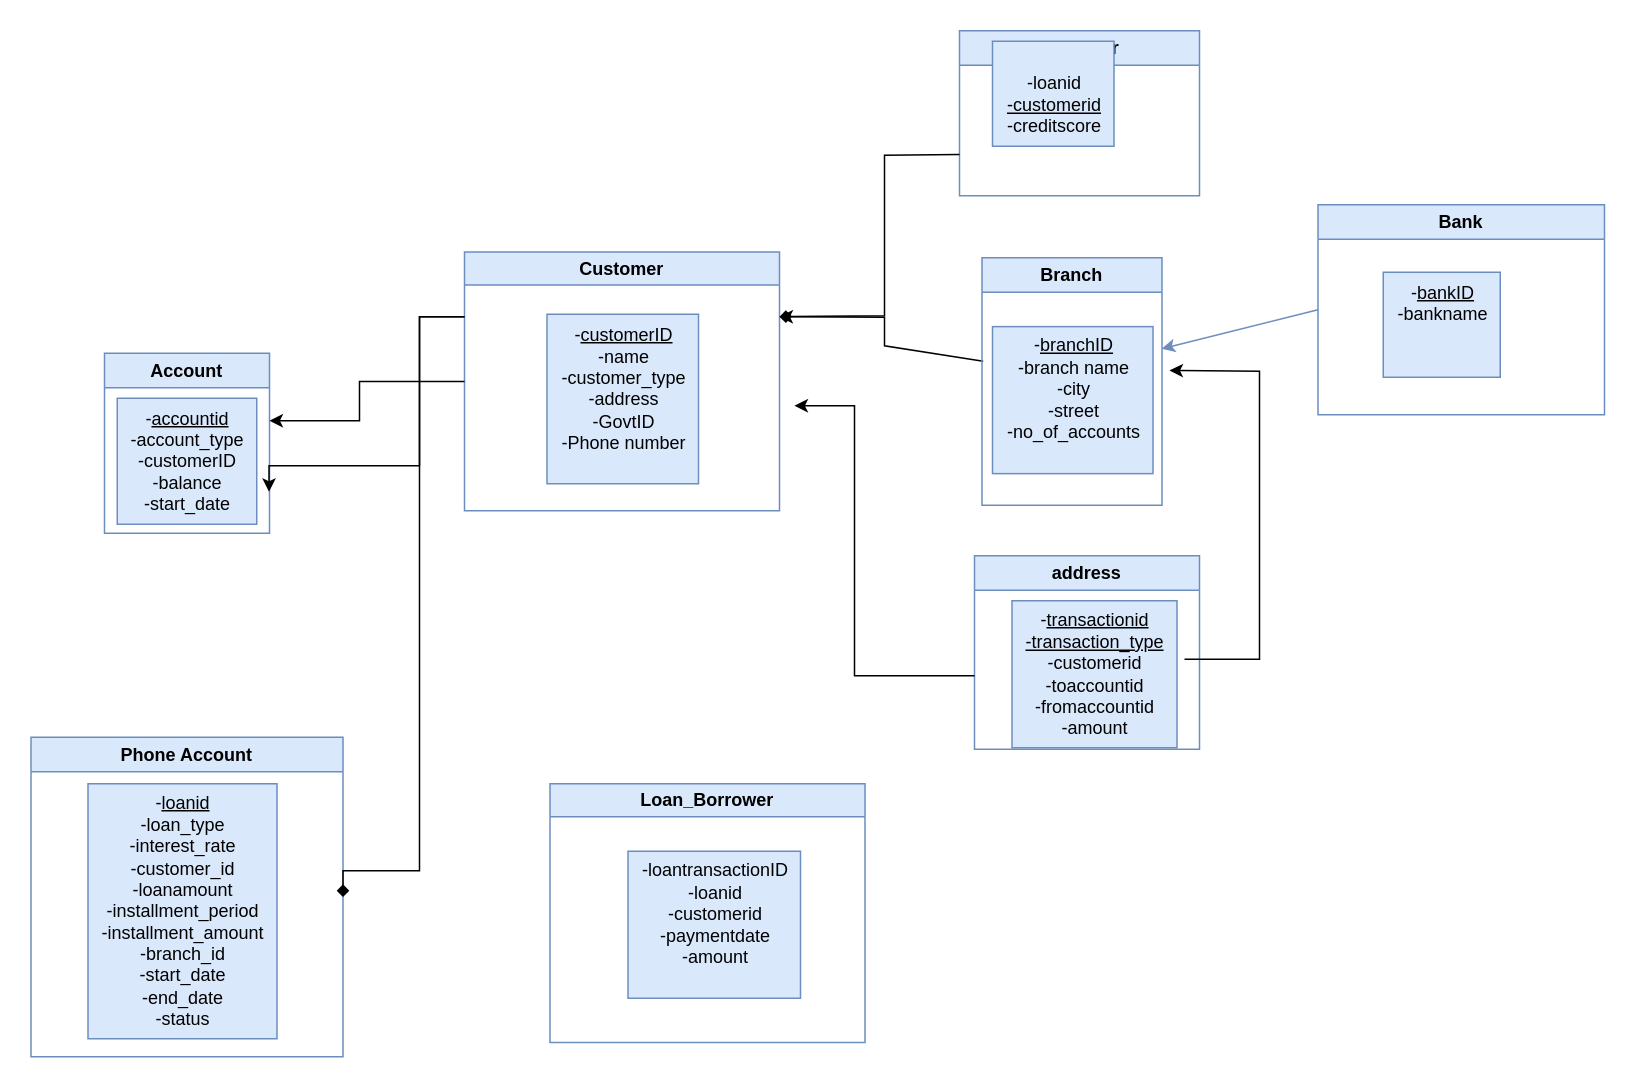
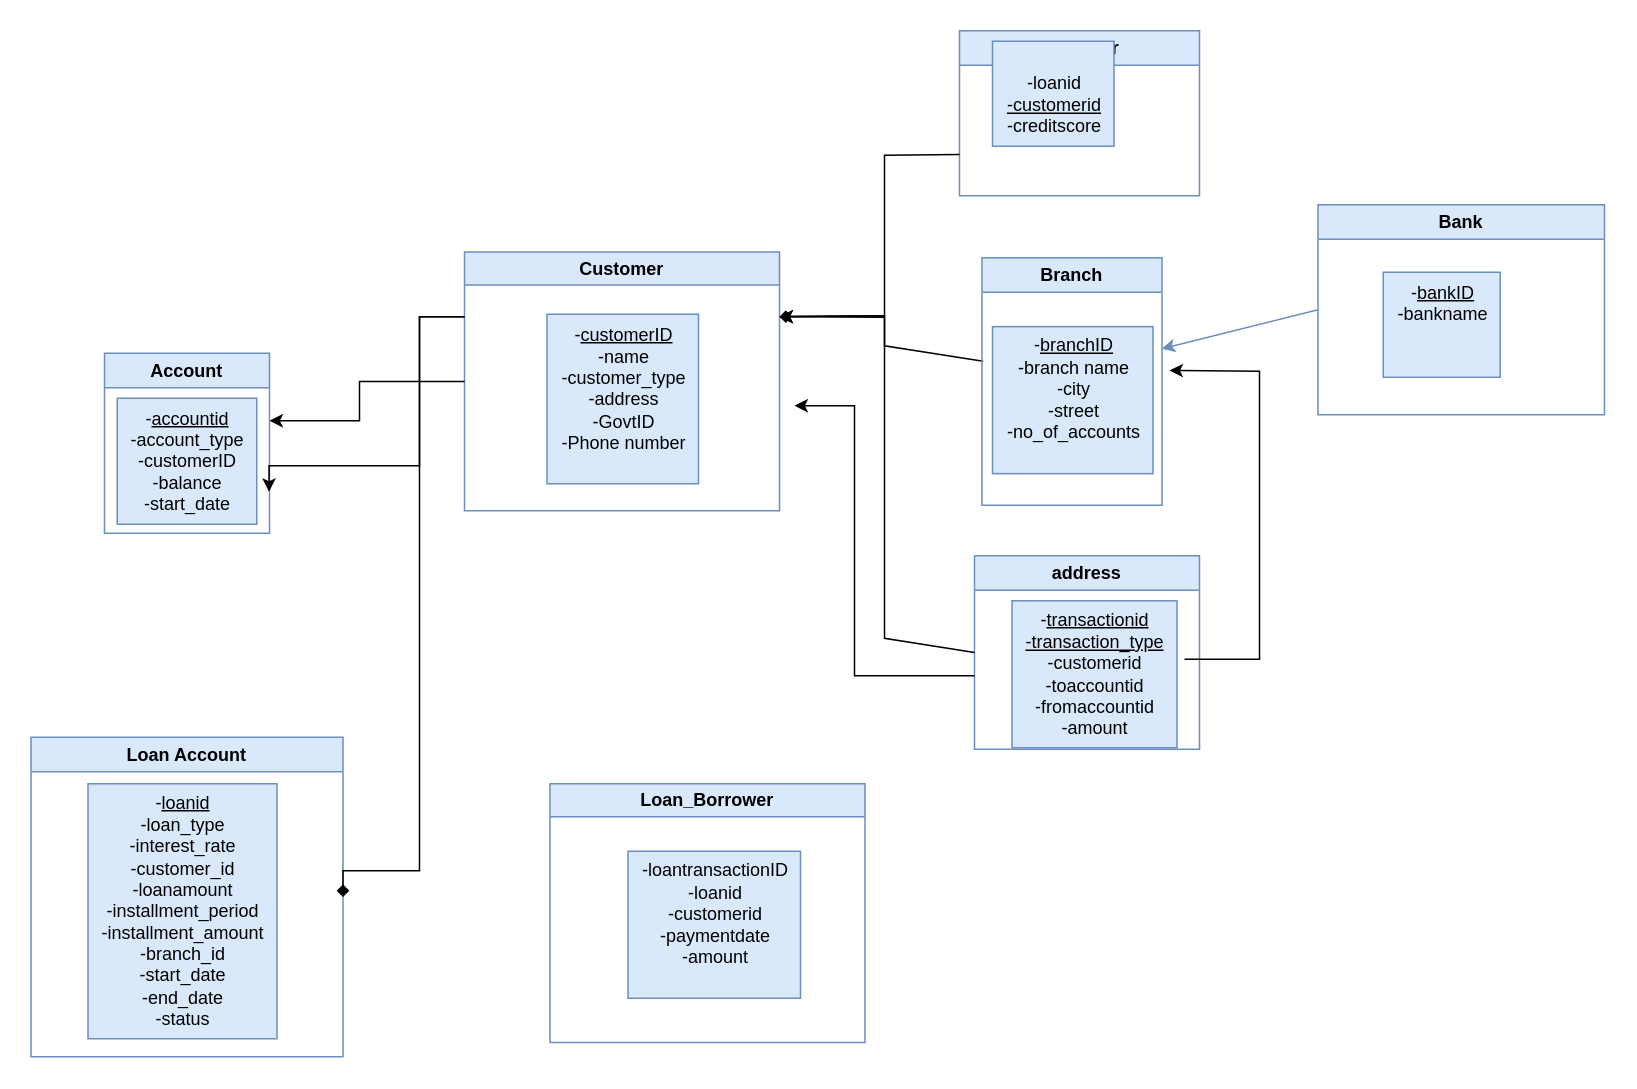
  <mxCell id="0" />
  <mxCell id="1" parent="0" />
  <mxCell id="2" value="Customer" style="swimlane;whiteSpace=wrap;html=1;startSize=22;fillColor=#dae8fc;strokeColor=#6c8ebf;" parent="1" vertex="1"><mxGeometry x="309" y="167.5" width="210" height="172.5" as="geometry" /></mxCell>
  <mxCell id="3" value="-&lt;u&gt;customerID&lt;/u&gt;&lt;div&gt;-name&lt;/div&gt;&lt;div&gt;-customer_type&lt;/div&gt;&lt;div&gt;-address&lt;/div&gt;&lt;div&gt;-GovtID&lt;/div&gt;&lt;div&gt;-Phone number&lt;/div&gt;&lt;div&gt;&lt;br&gt;&lt;/div&gt;" style="text;html=1;align=center;verticalAlign=middle;resizable=0;points=[];autosize=1;strokeColor=#6c8ebf;fillColor=#dae8fc;" parent="2" vertex="1"><mxGeometry x="55" y="41.5" width="101" height="113" as="geometry" /></mxCell>
  <mxCell id="4" value="Account" style="swimlane;whiteSpace=wrap;html=1;fillColor=#dae8fc;strokeColor=#6c8ebf;" parent="1" vertex="1"><mxGeometry x="69" y="235" width="110" height="120" as="geometry" /></mxCell>
  <mxCell id="5" value="&lt;div&gt;-&lt;u&gt;accountid&lt;/u&gt;&lt;/div&gt;&lt;div&gt;-account_type&lt;/div&gt;&lt;div&gt;-customerID&lt;/div&gt;&lt;div&gt;-balance&lt;/div&gt;&lt;div&gt;-start_date&lt;/div&gt;" style="text;html=1;align=center;verticalAlign=middle;resizable=0;points=[];autosize=1;strokeColor=#6c8ebf;fillColor=#dae8fc;" parent="4" vertex="1"><mxGeometry x="8.5" y="30" width="93" height="84" as="geometry" /></mxCell>
  <mxCell id="6" value="Bank" style="swimlane;whiteSpace=wrap;html=1;fillColor=#dae8fc;strokeColor=#6c8ebf;" parent="1" vertex="1"><mxGeometry x="878" y="136" width="191" height="140" as="geometry" /></mxCell>
  <mxCell id="7" value="-&lt;u&gt;bankID&lt;/u&gt;&lt;div&gt;-bankname&lt;/div&gt;&lt;div&gt;&lt;br&gt;&lt;/div&gt;&lt;div&gt;&lt;br&gt;&lt;/div&gt;" style="text;html=1;align=center;verticalAlign=middle;resizable=0;points=[];autosize=1;strokeColor=#6c8ebf;fillColor=#dae8fc;rotation=0;" parent="6" vertex="1"><mxGeometry x="43.5" y="45" width="78" height="70" as="geometry" /></mxCell>
  <mxCell id="8" value="address" style="swimlane;whiteSpace=wrap;html=1;fillColor=#dae8fc;strokeColor=#6c8ebf;" parent="1" vertex="1"><mxGeometry x="649" y="370" width="150" height="129" as="geometry" /></mxCell>
  <mxCell id="9" value="-&lt;u&gt;transactionid&lt;/u&gt;&lt;div&gt;&lt;u&gt;-transaction_type&lt;br&gt;&lt;/u&gt;&lt;div&gt;-customerid&lt;/div&gt;&lt;div&gt;-toaccountid&lt;/div&gt;&lt;div&gt;-fromaccountid&lt;/div&gt;&lt;div&gt;-amount&lt;/div&gt;&lt;/div&gt;" style="text;html=1;align=center;verticalAlign=middle;resizable=0;points=[];autosize=1;strokeColor=#6c8ebf;fillColor=#dae8fc;" parent="8" vertex="1"><mxGeometry x="25" y="30" width="110" height="98" as="geometry" /></mxCell>
- <mxCell id="10" value="Phone Account" style="swimlane;whiteSpace=wrap;html=1;fillColor=#dae8fc;strokeColor=#6c8ebf;" parent="1" vertex="1"><mxGeometry x="20" y="491" width="208" height="213" as="geometry" /></mxCell>
+ <mxCell id="10" value="Loan Account" style="swimlane;whiteSpace=wrap;html=1;fillColor=#dae8fc;strokeColor=#6c8ebf;" parent="1" vertex="1"><mxGeometry x="20" y="491" width="208" height="213" as="geometry" /></mxCell>
  <mxCell id="11" value="-&lt;u&gt;loanid&lt;/u&gt;&lt;div&gt;-loan_type&lt;/div&gt;&lt;div&gt;-interest_rate&lt;/div&gt;&lt;div&gt;-customer_id&lt;/div&gt;&lt;div&gt;-loanamount&lt;/div&gt;&lt;div&gt;-installment_period&lt;/div&gt;&lt;div&gt;-installment_amount&lt;/div&gt;&lt;div&gt;-branch_id&lt;/div&gt;&lt;div&gt;-start_date&lt;/div&gt;&lt;div&gt;-end_date&lt;/div&gt;&lt;div&gt;-status&lt;/div&gt;" style="text;html=1;align=center;verticalAlign=middle;resizable=0;points=[];autosize=1;strokeColor=#6c8ebf;fillColor=#dae8fc;" parent="10" vertex="1"><mxGeometry x="38" y="31" width="126" height="170" as="geometry" /></mxCell>
  <mxCell id="12" value="" style="edgeStyle=orthogonalEdgeStyle;rounded=0;orthogonalLoop=1;jettySize=auto;html=1;exitX=0;exitY=0.5;exitDx=0;exitDy=0;" parent="1" source="2" edge="1"><mxGeometry relative="1" as="geometry"><Array as="points"><mxPoint x="239" y="254" /><mxPoint x="239" y="280" /></Array><mxPoint x="329" y="270" as="sourcePoint" /><mxPoint x="179" y="280" as="targetPoint" /></mxGeometry></mxCell>
  <mxCell id="13" value="" style="endArrow=classic;html=1;rounded=0;exitX=-0.058;exitY=0.235;exitDx=0;exitDy=0;exitPerimeter=0;entryX=1;entryY=0.25;entryDx=0;entryDy=0;" parent="1" source="24" target="2" edge="1"><mxGeometry width="50" height="50" relative="1" as="geometry"><mxPoint x="539" y="220" as="sourcePoint" /><mxPoint x="539" y="210" as="targetPoint" /><Array as="points"><mxPoint x="589" y="230" /><mxPoint x="589" y="211" /></Array></mxGeometry></mxCell>
  <mxCell id="14" value="Borrower" style="swimlane;whiteSpace=wrap;html=1;fillColor=#dae8fc;strokeColor=#6c8ebf;" parent="1" vertex="1"><mxGeometry x="639" y="20" width="160" height="110" as="geometry" /></mxCell>
  <mxCell id="15" value="&lt;br&gt;&lt;div&gt;-loanid&lt;/div&gt;&lt;div&gt;&lt;u&gt;-customerid&lt;/u&gt;&lt;/div&gt;&lt;div&gt;-creditscore&lt;/div&gt;" style="text;html=1;align=center;verticalAlign=middle;resizable=0;points=[];autosize=1;strokeColor=#6c8ebf;fillColor=#dae8fc;" parent="14" vertex="1"><mxGeometry x="22" y="7" width="81" height="70" as="geometry" /></mxCell>
+ <mxCell id="16" value="" style="endArrow=classic;html=1;rounded=0;exitX=0;exitY=0.5;exitDx=0;exitDy=0;entryX=1;entryY=0.25;entryDx=0;entryDy=0;" parent="1" source="8" target="2" edge="1"><mxGeometry width="50" height="50" relative="1" as="geometry"><mxPoint x="728" y="357" as="sourcePoint" /><mxPoint x="529" y="220" as="targetPoint" /><Array as="points"><mxPoint x="589" y="425" /><mxPoint x="589" y="210" /></Array></mxGeometry></mxCell>
  <mxCell id="17" value="" style="endArrow=diamond;html=1;rounded=0;exitX=0;exitY=0.75;exitDx=0;exitDy=0;entryX=1;entryY=0.25;entryDx=0;entryDy=0;" parent="1" source="14" target="2" edge="1"><mxGeometry width="50" height="50" relative="1" as="geometry"><mxPoint x="708" y="237" as="sourcePoint" /><mxPoint x="579" y="220" as="targetPoint" /><Array as="points"><mxPoint x="589" y="103" /><mxPoint x="589" y="210" /></Array></mxGeometry></mxCell>
  <mxCell id="18" value="" style="endArrow=classic;html=1;rounded=0;" parent="1" edge="1"><mxGeometry width="50" height="50" relative="1" as="geometry"><mxPoint x="649" y="450" as="sourcePoint" /><mxPoint x="529" y="270" as="targetPoint" /><Array as="points"><mxPoint x="569" y="450" /><mxPoint x="569" y="270" /></Array></mxGeometry></mxCell>
  <mxCell id="19" value="" style="edgeStyle=orthogonalEdgeStyle;rounded=0;orthogonalLoop=1;jettySize=auto;html=1;entryX=1.088;entryY=0.742;entryDx=0;entryDy=0;entryPerimeter=0;exitX=0;exitY=0.25;exitDx=0;exitDy=0;" parent="1" source="2" target="5" edge="1"><mxGeometry relative="1" as="geometry"><Array as="points"><mxPoint x="279" y="211" /><mxPoint x="279" y="310" /></Array><mxPoint x="409" y="380" as="sourcePoint" /><mxPoint x="269" y="390" as="targetPoint" /></mxGeometry></mxCell>
  <mxCell id="20" value="" style="edgeStyle=orthogonalEdgeStyle;rounded=0;orthogonalLoop=1;jettySize=auto;html=1;entryX=1;entryY=0.5;entryDx=0;entryDy=0;exitX=0;exitY=0.25;exitDx=0;exitDy=0;endArrow=diamond;" parent="1" source="2" target="10" edge="1"><mxGeometry relative="1" as="geometry"><Array as="points"><mxPoint x="279" y="211" /><mxPoint x="279" y="580" /></Array><mxPoint x="405" y="280" as="sourcePoint" /><mxPoint x="269" y="379" as="targetPoint" /></mxGeometry></mxCell>
  <mxCell id="21" value="" style="endArrow=classic;html=1;rounded=0;entryX=1;entryY=0.5;entryDx=0;entryDy=0;" parent="1" edge="1"><mxGeometry width="50" height="50" relative="1" as="geometry"><mxPoint x="789" y="439" as="sourcePoint" /><mxPoint x="779" y="246.5" as="targetPoint" /><Array as="points"><mxPoint x="839" y="439" /><mxPoint x="839" y="247" /></Array></mxGeometry></mxCell>
  <mxCell id="22" value="" style="endArrow=classic;html=1;rounded=0;exitX=0;exitY=0.5;exitDx=0;exitDy=0;entryX=1.054;entryY=0.151;entryDx=0;entryDy=0;entryPerimeter=0;fillColor=#dae8fc;strokeColor=#6c8ebf;" parent="1" source="6" target="24" edge="1"><mxGeometry width="50" height="50" relative="1" as="geometry"><mxPoint x="819" y="432.5" as="sourcePoint" /><mxPoint x="789" y="210" as="targetPoint" /><Array as="points" /></mxGeometry></mxCell>
  <mxCell id="23" value="Branch" style="swimlane;whiteSpace=wrap;html=1;fillColor=#dae8fc;strokeColor=#6c8ebf;" parent="1" vertex="1"><mxGeometry x="654" y="171.25" width="120" height="165" as="geometry" /></mxCell>
  <mxCell id="24" value="-&lt;u&gt;branchID&lt;/u&gt;&lt;div&gt;&lt;div&gt;-branch name&lt;/div&gt;&lt;div&gt;-city&lt;/div&gt;&lt;div&gt;-street&lt;/div&gt;&lt;div&gt;-no_of_accounts&lt;/div&gt;&lt;div&gt;&lt;br&gt;&lt;/div&gt;&lt;/div&gt;" style="text;html=1;align=center;verticalAlign=middle;resizable=0;points=[];autosize=1;strokeColor=#6c8ebf;fillColor=#dae8fc;" parent="23" vertex="1"><mxGeometry x="7" y="46" width="107" height="98" as="geometry" /></mxCell>
  <mxCell id="25" value="Loan_Borrower" style="swimlane;whiteSpace=wrap;html=1;startSize=22;fillColor=#dae8fc;strokeColor=#6c8ebf;" parent="1" vertex="1"><mxGeometry x="366" y="522" width="210" height="172.5" as="geometry" /></mxCell>
  <mxCell id="26" value="&lt;div&gt;-loantransactionID&lt;/div&gt;&lt;div&gt;-loanid&lt;/div&gt;&lt;div&gt;-customerid&lt;/div&gt;&lt;div&gt;-paymentdate&lt;/div&gt;&lt;div&gt;-amount&lt;/div&gt;&lt;div&gt;&lt;br&gt;&lt;/div&gt;" style="text;html=1;align=center;verticalAlign=middle;resizable=0;points=[];autosize=1;strokeColor=#6c8ebf;fillColor=#dae8fc;" parent="25" vertex="1"><mxGeometry x="52" y="45" width="115" height="98" as="geometry" /></mxCell>
